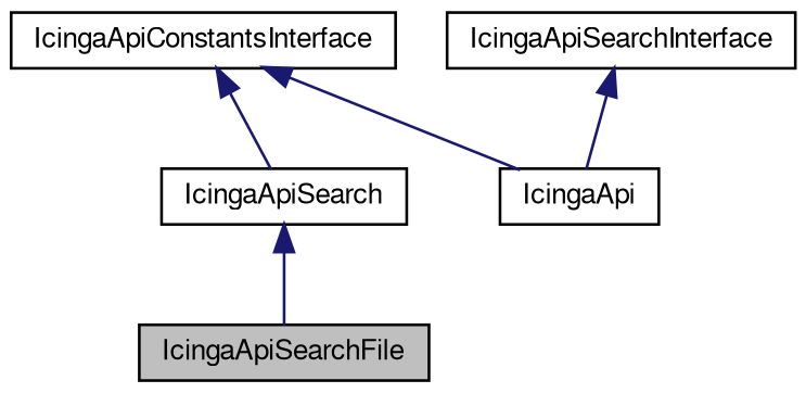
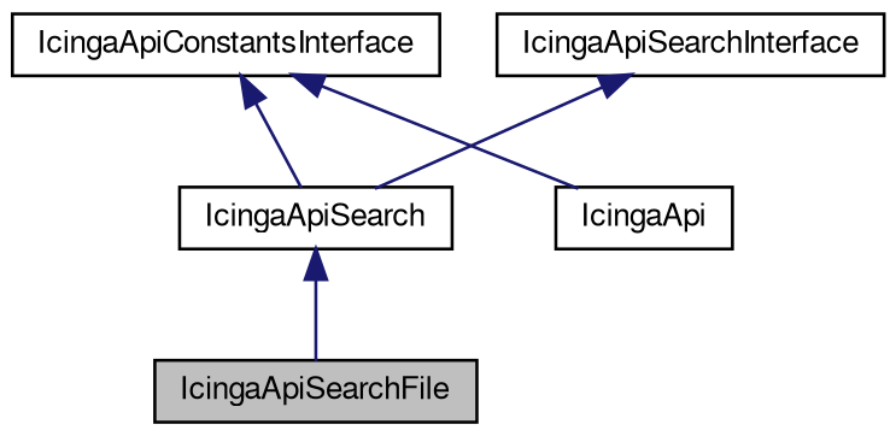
  digraph {
    node [color=black fontname=FreeSans fontsize=10 shape=record]
    edge [color=midnightblue dir=back fontname=FreeSans fontsize=10 labelfontname=FreeSans labelfontsize=10 style=solid]
    n1 [fillcolor=grey75 fontcolor=black height=0.2 label=IcingaApiSearchFile style=filled width=0.4]
    n2 [height=0.2 label=IcingaApiSearch width=0.4]
    n3 [height=0.2 label=IcingaApi width=0.4]
    n4 [height=0.2 label=IcingaApiConstantsInterface width=0.4]
    n5 [height=0.2 label=IcingaApiSearchInterface width=0.4]
    n2 -> n1
    n4 -> n2
    n4 -> n3
-   n5 -> n3
+   n5 -> n2
  }
